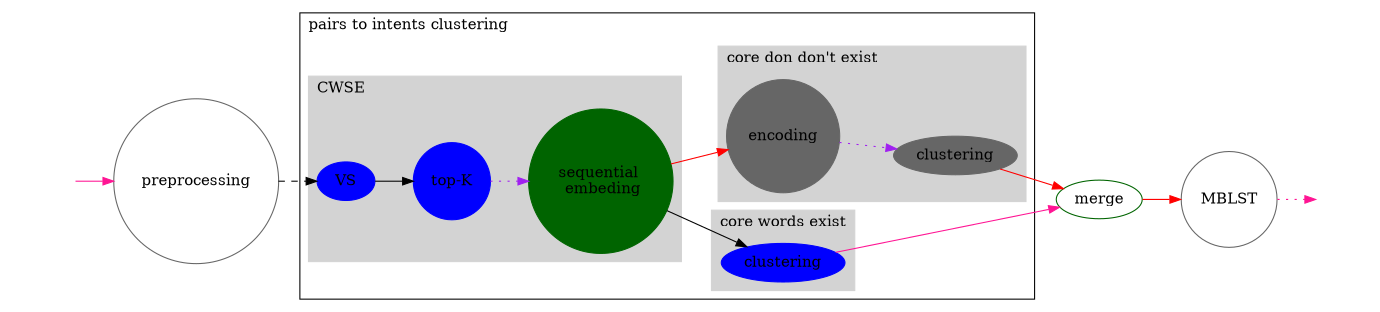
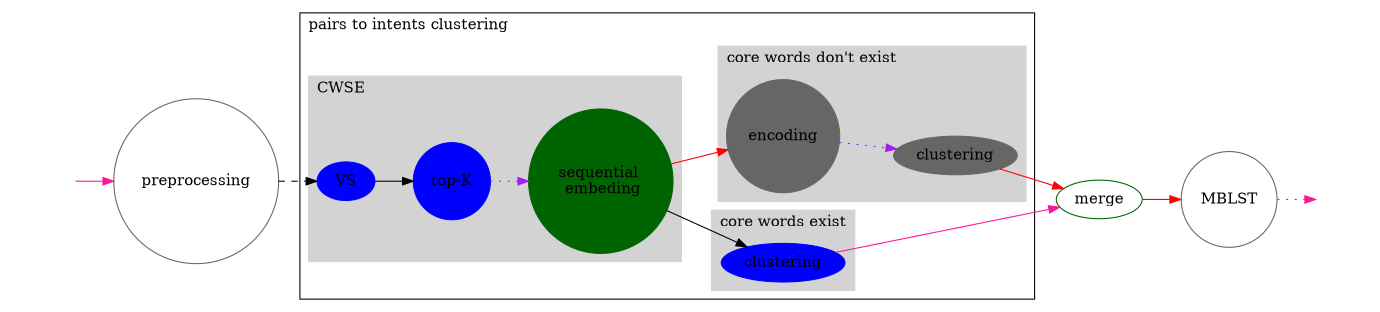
  digraph {
    rankdir=LR
    node [color=gray40 shape=circle style=filled]
    edge [color=red style=solid]
    encoding
    n2 [label=clustering shape=ellipse]
    VS [color=blue shape=ellipse]
    "top-K" [color=blue]
    "sequential \n embeding" [color=darkgreen]
    n6 [color=blue label=clustering shape=ellipse]
    merge [color=darkgreen shape=ellipse style=""]
    MBLST [style=""]
    start [style=invis color="" shape=""]
    preprocessing [style=""]
    end [style=invis color="" shape=""]
    subgraph cluster_1 {
      label="pairs to intents clustering"
      labeljust=l
      subgraph cluster_2 {
        color=lightgrey
-       label="core don don't exist"
+       label="core words don't exist"
        labeljust=l
        style=filled
        encoding
        n2
      }
      subgraph cluster_3 {
        color=lightgrey
        label=CWSE
        labeljust=l
        style=filled
        VS
        "top-K"
        "sequential \n embeding"
      }
      subgraph cluster_4 {
        color=lightgrey
        label="core words exist"
        labeljust=l
        style=filled
        n6
      }
    }
    encoding -> n2 [color=purple style=dotted]
    n2 -> merge
    VS -> "top-K" [color=black]
    "top-K" -> "sequential \n embeding" [color=purple style=dotted]
    "sequential \n embeding" -> encoding
    "sequential \n embeding" -> n6 [color=black]
    n6 -> merge [color=deeppink]
    merge -> MBLST
    MBLST -> end [color=deeppink style=dotted]
    start -> preprocessing [color=deeppink]
    preprocessing -> VS [color=black style=dashed]
  }
